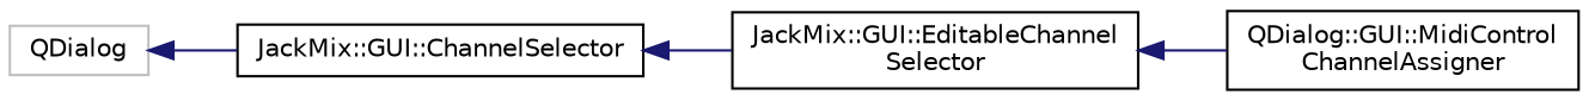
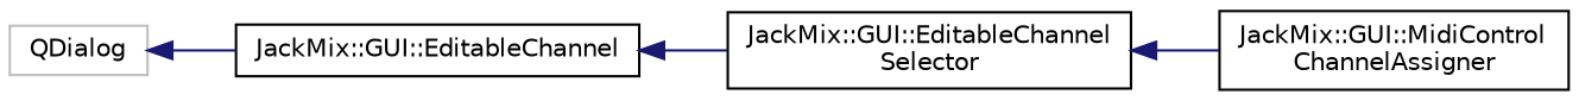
  digraph {
    rankdir=LR
    node [color=black fillcolor=white fontname=Helvetica fontsize=10 shape=record style=filled]
    edge [color=midnightblue dir=back fontname=Helvetica fontsize=10 labelfontname=Helvetica labelfontsize=10 style=solid]
    n1 [color=grey75 height=0.2 label=QDialog width=0.4]
-   n2 [height=0.2 label="JackMix::GUI::ChannelSelector" width=0.4]
+   n2 [height=0.2 label="JackMix::GUI::EditableChannel" width=0.4]
    n3 [height=0.2 label="JackMix::GUI::EditableChannel\lSelector" width=0.4]
-   n4 [height=0.2 label="QDialog::GUI::MidiControl\lChannelAssigner" width=0.4]
+   n4 [height=0.2 label="JackMix::GUI::MidiControl\lChannelAssigner" width=0.4]
    n1 -> n2
    n2 -> n3
    n3 -> n4
  }
